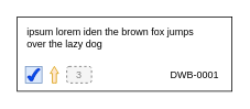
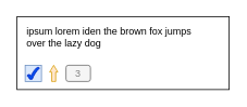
  <mxCell id="0" />
  <mxCell id="1" parent="0" />
  <mxCell id="2" value="" style="rounded=0;whiteSpace=wrap;html=1;" vertex="1" parent="1"><mxGeometry x="20" y="20" width="260" height="90" as="geometry" /></mxCell>
  <mxCell id="3" value="" style="group" vertex="1" connectable="0" parent="1"><mxGeometry x="30" y="80" width="20" height="20" as="geometry" /></mxCell>
  <mxCell id="4" value="" style="whiteSpace=wrap;html=1;aspect=fixed;fillColor=#dae8fc;strokeColor=#6c8ebf;" vertex="1" parent="3"><mxGeometry width="20" height="20" as="geometry" /></mxCell>
  <mxCell id="5" value="" style="verticalLabelPosition=bottom;verticalAlign=top;html=1;shape=mxgraph.basic.tick;fillColor=#0050ef;strokeColor=#001DBC;fontColor=#ffffff;" vertex="1" parent="3"><mxGeometry x="2.5" y="2.5" width="15" height="15" as="geometry" /></mxCell>
  <mxCell id="6" value="" style="html=1;shadow=0;dashed=0;align=center;verticalAlign=middle;shape=mxgraph.arrows2.arrow;dy=0.51;dx=8.43;direction=north;notch=0;fillColor=#ffe6cc;strokeColor=#d79b00;" vertex="1" parent="1"><mxGeometry x="60" y="80" width="10" height="20" as="geometry" /></mxCell>
- <mxCell id="7" value="3" style="rounded=1;whiteSpace=wrap;html=1;fillColor=#f5f5f5;strokeColor=#666666;fontColor=#808080;dashed=1;" vertex="1" parent="1"><mxGeometry x="80" y="80" width="30" height="20" as="geometry" /></mxCell>
- <mxCell id="8" value="DWB-0001" style="text;html=1;strokeColor=none;fillColor=none;align=center;verticalAlign=middle;whiteSpace=wrap;rounded=0;" vertex="1" parent="1"><mxGeometry x="200" y="80" width="70" height="20" as="geometry" /></mxCell>
+ <mxCell id="7" value="3" style="rounded=1;whiteSpace=wrap;html=1;fillColor=#f5f5f5;strokeColor=#666666;fontColor=#808080;" vertex="1" parent="1"><mxGeometry x="80" y="80" width="30" height="20" as="geometry" /></mxCell>
  <mxCell id="9" value="ipsum lorem iden the brown fox jumps over the lazy dog" style="text;html=1;strokeColor=none;fillColor=none;align=left;verticalAlign=middle;whiteSpace=wrap;rounded=0;" vertex="1" parent="1"><mxGeometry x="30" y="30" width="220" height="30" as="geometry" /></mxCell>
